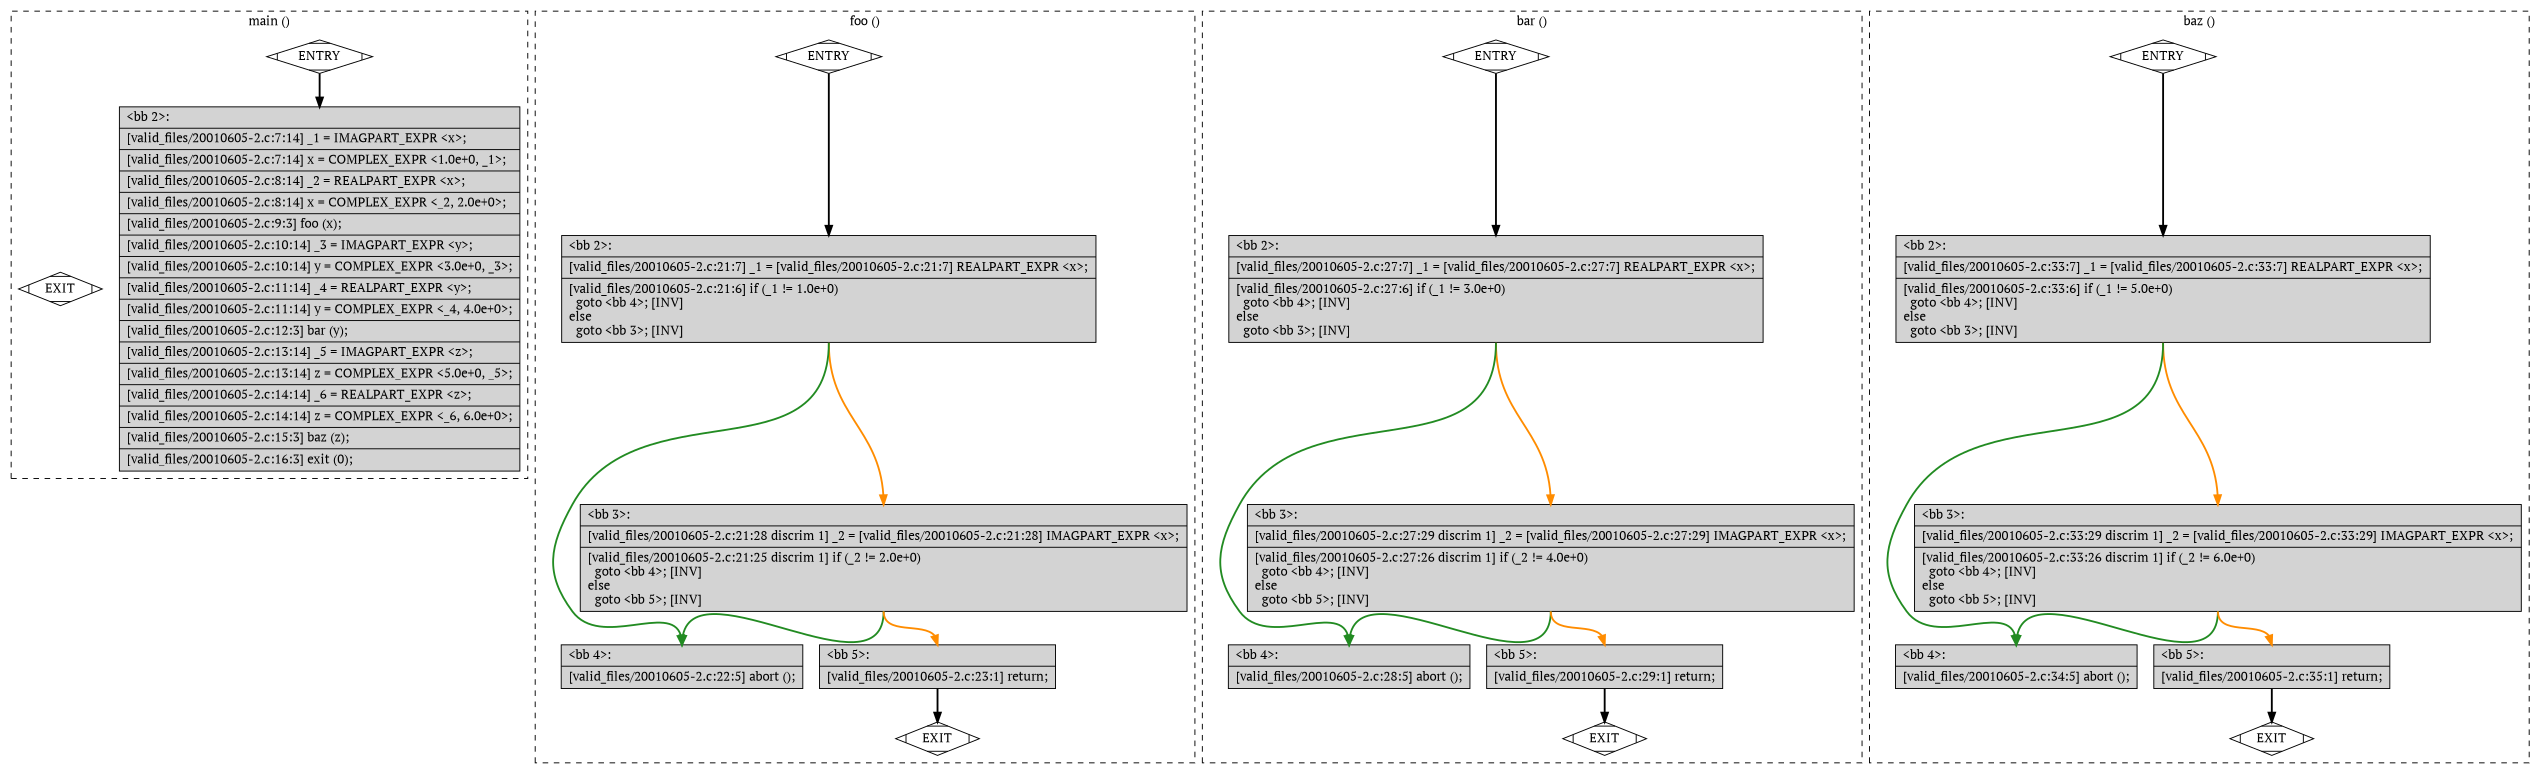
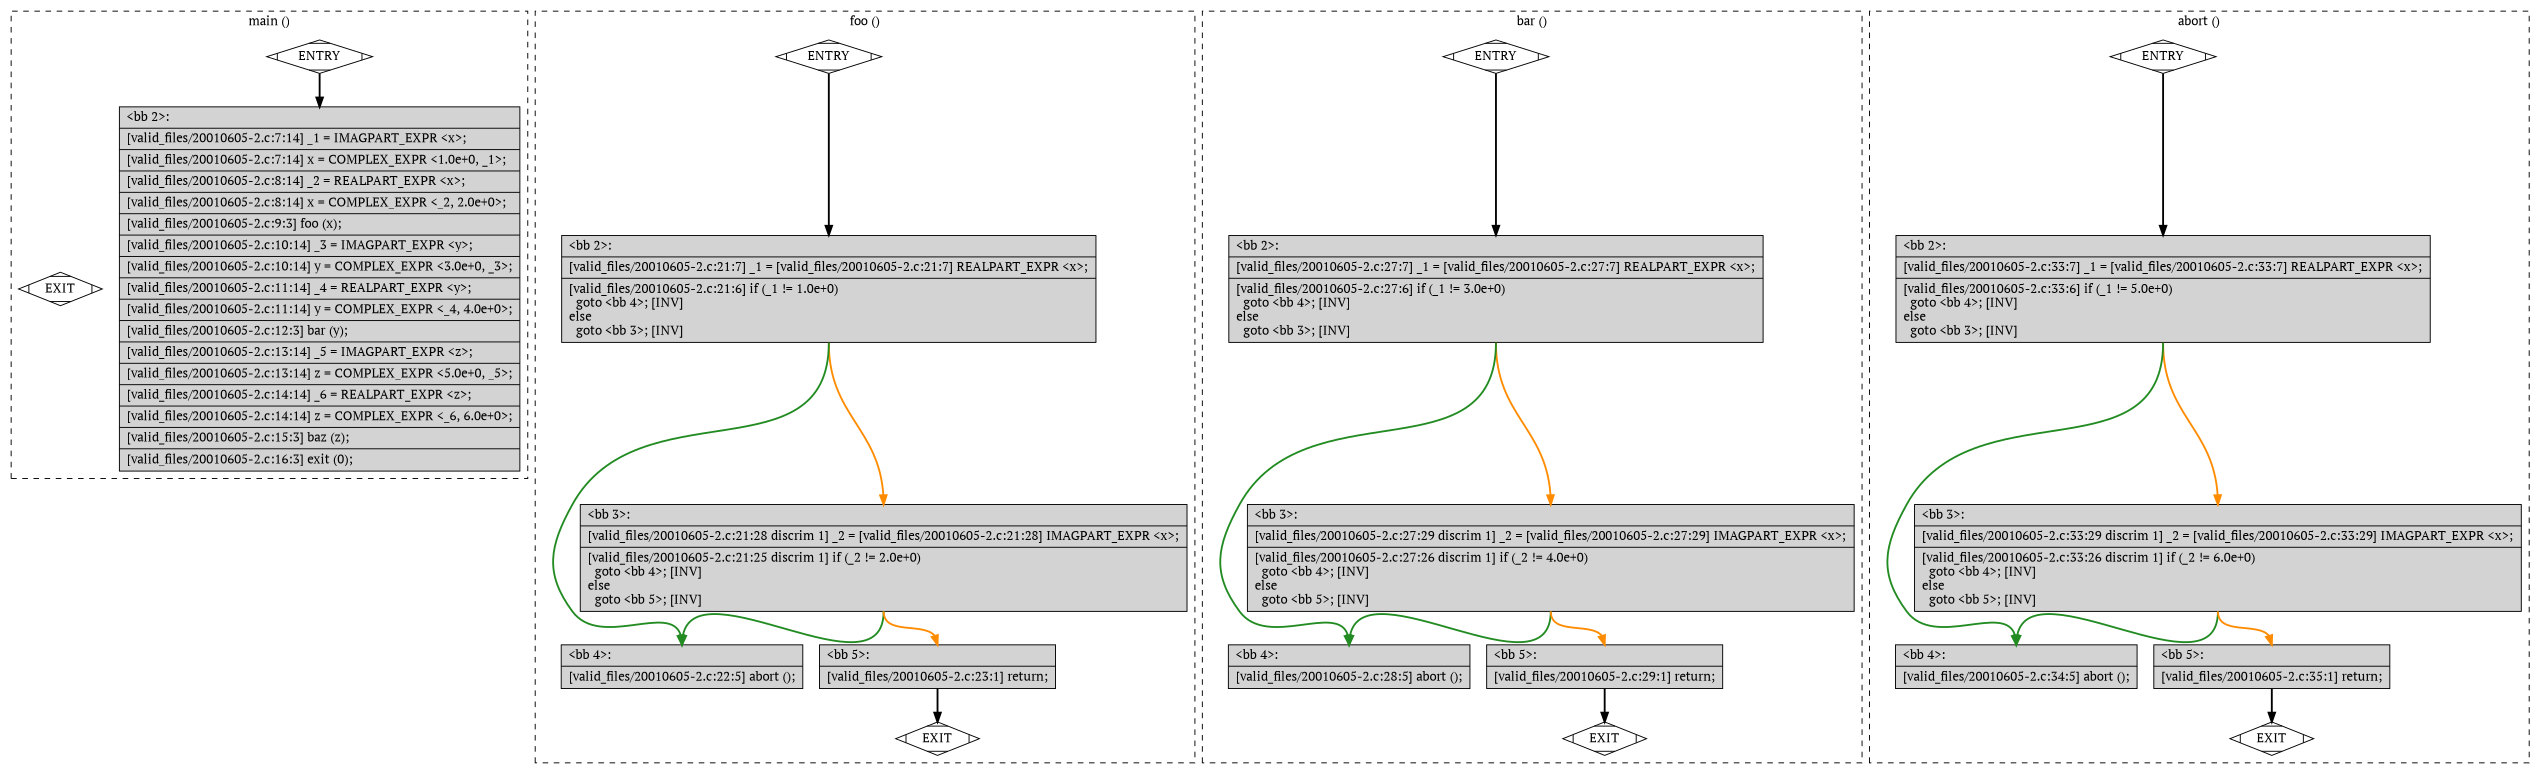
  digraph {
    fontname="PT Serif"
    node [fillcolor=lightgrey shape=record style=filled fontname="PT Serif"]
    edge [constraint=true headport=n style="solid,bold" tailport=s fontname="PT Serif" color=black weight=10]
    n1 [fillcolor=white label=ENTRY shape=Mdiamond]
    n2 [fillcolor=white label=EXIT shape=Mdiamond]
    n3 [label="{\<bb\ 2\>:\l|[valid_files/20010605-2.c:7:14]\ _1\ =\ IMAGPART_EXPR\ \<x\>;\l|[valid_files/20010605-2.c:7:14]\ x\ =\ COMPLEX_EXPR\ \<1.0e+0,\ _1\>;\l|[valid_files/20010605-2.c:8:14]\ _2\ =\ REALPART_EXPR\ \<x\>;\l|[valid_files/20010605-2.c:8:14]\ x\ =\ COMPLEX_EXPR\ \<_2,\ 2.0e+0\>;\l|[valid_files/20010605-2.c:9:3]\ foo\ (x);\l|[valid_files/20010605-2.c:10:14]\ _3\ =\ IMAGPART_EXPR\ \<y\>;\l|[valid_files/20010605-2.c:10:14]\ y\ =\ COMPLEX_EXPR\ \<3.0e+0,\ _3\>;\l|[valid_files/20010605-2.c:11:14]\ _4\ =\ REALPART_EXPR\ \<y\>;\l|[valid_files/20010605-2.c:11:14]\ y\ =\ COMPLEX_EXPR\ \<_4,\ 4.0e+0\>;\l|[valid_files/20010605-2.c:12:3]\ bar\ (y);\l|[valid_files/20010605-2.c:13:14]\ _5\ =\ IMAGPART_EXPR\ \<z\>;\l|[valid_files/20010605-2.c:13:14]\ z\ =\ COMPLEX_EXPR\ \<5.0e+0,\ _5\>;\l|[valid_files/20010605-2.c:14:14]\ _6\ =\ REALPART_EXPR\ \<z\>;\l|[valid_files/20010605-2.c:14:14]\ z\ =\ COMPLEX_EXPR\ \<_6,\ 6.0e+0\>;\l|[valid_files/20010605-2.c:15:3]\ baz\ (z);\l|[valid_files/20010605-2.c:16:3]\ exit\ (0);\l}"]
    n4 [fillcolor=white label=ENTRY shape=Mdiamond]
    n5 [fillcolor=white label=EXIT shape=Mdiamond]
    n6 [label="{\<bb\ 2\>:\l|[valid_files/20010605-2.c:21:7]\ _1\ =\ [valid_files/20010605-2.c:21:7]\ REALPART_EXPR\ \<x\>;\l|[valid_files/20010605-2.c:21:6]\ if\ (_1\ !=\ 1.0e+0)\l\ \ goto\ \<bb\ 4\>;\ [INV]\lelse\l\ \ goto\ \<bb\ 3\>;\ [INV]\l}"]
    n7 [label="{\<bb\ 3\>:\l|[valid_files/20010605-2.c:21:28\ discrim\ 1]\ _2\ =\ [valid_files/20010605-2.c:21:28]\ IMAGPART_EXPR\ \<x\>;\l|[valid_files/20010605-2.c:21:25\ discrim\ 1]\ if\ (_2\ !=\ 2.0e+0)\l\ \ goto\ \<bb\ 4\>;\ [INV]\lelse\l\ \ goto\ \<bb\ 5\>;\ [INV]\l}"]
    n8 [label="{\<bb\ 4\>:\l|[valid_files/20010605-2.c:22:5]\ abort\ ();\l}"]
    n9 [label="{\<bb\ 5\>:\l|[valid_files/20010605-2.c:23:1]\ return;\l}"]
    n10 [fillcolor=white label=ENTRY shape=Mdiamond]
    n11 [fillcolor=white label=EXIT shape=Mdiamond]
    n12 [label="{\<bb\ 2\>:\l|[valid_files/20010605-2.c:27:7]\ _1\ =\ [valid_files/20010605-2.c:27:7]\ REALPART_EXPR\ \<x\>;\l|[valid_files/20010605-2.c:27:6]\ if\ (_1\ !=\ 3.0e+0)\l\ \ goto\ \<bb\ 4\>;\ [INV]\lelse\l\ \ goto\ \<bb\ 3\>;\ [INV]\l}"]
    n13 [label="{\<bb\ 3\>:\l|[valid_files/20010605-2.c:27:29\ discrim\ 1]\ _2\ =\ [valid_files/20010605-2.c:27:29]\ IMAGPART_EXPR\ \<x\>;\l|[valid_files/20010605-2.c:27:26\ discrim\ 1]\ if\ (_2\ !=\ 4.0e+0)\l\ \ goto\ \<bb\ 4\>;\ [INV]\lelse\l\ \ goto\ \<bb\ 5\>;\ [INV]\l}"]
    n14 [label="{\<bb\ 4\>:\l|[valid_files/20010605-2.c:28:5]\ abort\ ();\l}"]
    n15 [label="{\<bb\ 5\>:\l|[valid_files/20010605-2.c:29:1]\ return;\l}"]
    n16 [fillcolor=white label=ENTRY shape=Mdiamond]
    n17 [fillcolor=white label=EXIT shape=Mdiamond]
    n18 [label="{\<bb\ 2\>:\l|[valid_files/20010605-2.c:33:7]\ _1\ =\ [valid_files/20010605-2.c:33:7]\ REALPART_EXPR\ \<x\>;\l|[valid_files/20010605-2.c:33:6]\ if\ (_1\ !=\ 5.0e+0)\l\ \ goto\ \<bb\ 4\>;\ [INV]\lelse\l\ \ goto\ \<bb\ 3\>;\ [INV]\l}"]
    n19 [label="{\<bb\ 3\>:\l|[valid_files/20010605-2.c:33:29\ discrim\ 1]\ _2\ =\ [valid_files/20010605-2.c:33:29]\ IMAGPART_EXPR\ \<x\>;\l|[valid_files/20010605-2.c:33:26\ discrim\ 1]\ if\ (_2\ !=\ 6.0e+0)\l\ \ goto\ \<bb\ 4\>;\ [INV]\lelse\l\ \ goto\ \<bb\ 5\>;\ [INV]\l}"]
    n20 [label="{\<bb\ 4\>:\l|[valid_files/20010605-2.c:34:5]\ abort\ ();\l}"]
    n21 [label="{\<bb\ 5\>:\l|[valid_files/20010605-2.c:35:1]\ return;\l}"]
    subgraph cluster_1 {
      color=black
      label="main ()"
      style=dashed
      n1
      n2
      n3
    }
    subgraph cluster_2 {
      color=black
      label="foo ()"
      style=dashed
      n4
      n5
      n6
      n7
      n8
      n9
    }
    subgraph cluster_3 {
      color=black
      label="bar ()"
      style=dashed
      n10
      n11
      n12
      n13
      n14
      n15
    }
    subgraph cluster_4 {
      color=black
-     label="baz ()"
+     label="abort ()"
      style=dashed
      n16
      n17
      n18
      n19
      n20
      n21
    }
    n1 -> n2 [style=invis color="" weight=""]
    n1 -> n3 [weight=100]
    n4 -> n5 [style=invis color="" weight=""]
    n4 -> n6 [weight=100]
    n6 -> n7 [color=darkorange]
    n6 -> n8 [color=forestgreen]
    n7 -> n8 [color=forestgreen]
    n7 -> n9 [color=darkorange]
    n9 -> n5
    n10 -> n11 [style=invis color="" weight=""]
    n10 -> n12 [weight=100]
    n12 -> n13 [color=darkorange]
    n12 -> n14 [color=forestgreen]
    n13 -> n14 [color=forestgreen]
    n13 -> n15 [color=darkorange]
    n15 -> n11
    n16 -> n17 [style=invis color="" weight=""]
    n16 -> n18 [weight=100]
    n18 -> n19 [color=darkorange]
    n18 -> n20 [color=forestgreen]
    n19 -> n20 [color=forestgreen]
    n19 -> n21 [color=darkorange]
    n21 -> n17
  }
